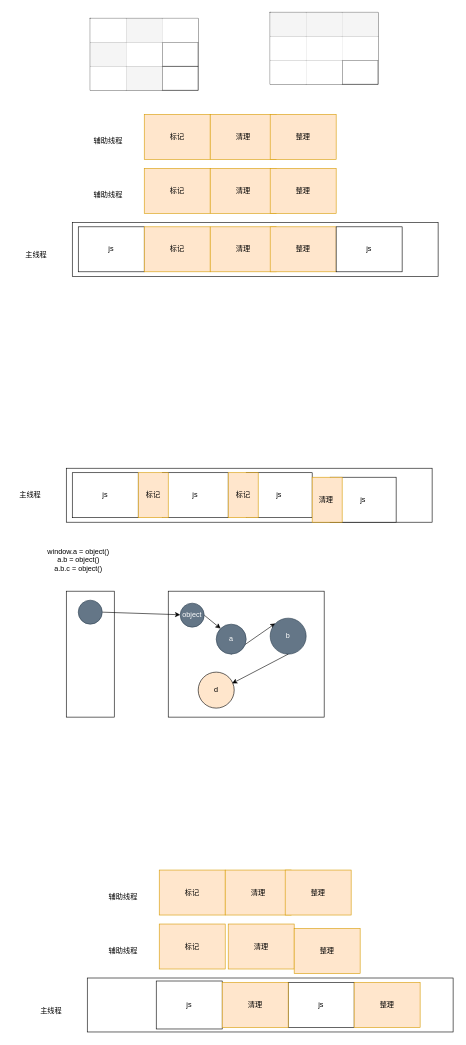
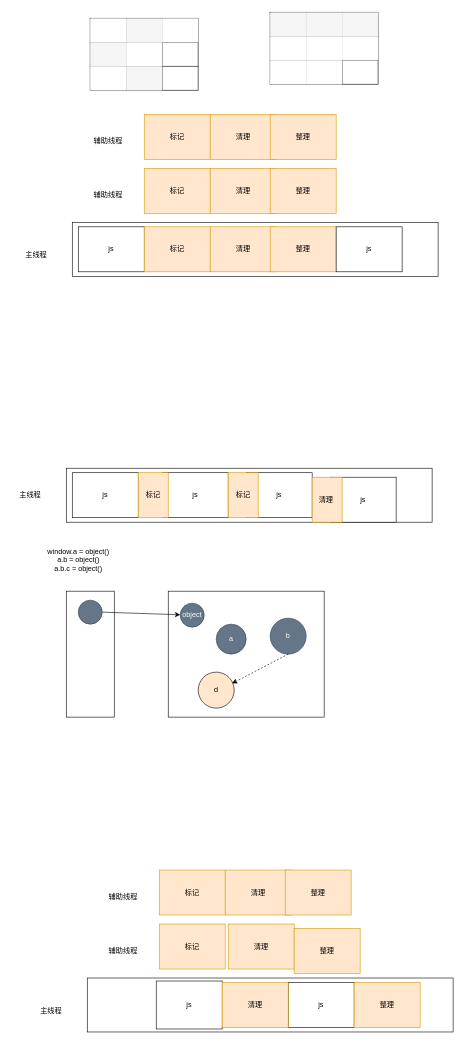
  <mxCell id="0" />
  <mxCell id="1" parent="0" />
  <mxCell id="2" value="" style="rounded=0;whiteSpace=wrap;html=1;" vertex="1" parent="1"><mxGeometry x="280" y="985" width="260" height="210" as="geometry" /></mxCell>
  <mxCell id="3" value="" style="shape=table;startSize=0;container=1;collapsible=0;childLayout=tableLayout;fontSize=16;" vertex="1" parent="1"><mxGeometry x="450" y="20" width="180" height="120" as="geometry" /></mxCell>
  <mxCell id="4" value="" style="shape=tableRow;horizontal=0;startSize=0;swimlaneHead=0;swimlaneBody=0;strokeColor=inherit;top=0;left=0;bottom=0;right=0;collapsible=0;dropTarget=0;fillColor=none;points=[[0,0.5],[1,0.5]];portConstraint=eastwest;fontSize=16;" vertex="1" parent="3"><mxGeometry width="180" height="40" as="geometry" /></mxCell>
  <mxCell id="5" value="" style="shape=partialRectangle;html=1;whiteSpace=wrap;connectable=0;overflow=hidden;top=0;left=0;bottom=0;right=0;pointerEvents=1;fontSize=16;fillColor=#f5f5f5;fontColor=#333333;strokeColor=#666666;" vertex="1" parent="4"><mxGeometry width="60" height="40" as="geometry"><mxRectangle width="60" height="40" as="alternateBounds" /></mxGeometry></mxCell>
  <mxCell id="6" value="" style="shape=partialRectangle;html=1;whiteSpace=wrap;connectable=0;overflow=hidden;top=0;left=0;bottom=0;right=0;pointerEvents=1;fontSize=16;fillColor=#f5f5f5;fontColor=#333333;strokeColor=#666666;" vertex="1" parent="4"><mxGeometry x="60" width="60" height="40" as="geometry"><mxRectangle width="60" height="40" as="alternateBounds" /></mxGeometry></mxCell>
  <mxCell id="7" value="" style="shape=partialRectangle;html=1;whiteSpace=wrap;connectable=0;strokeColor=#666666;overflow=hidden;fillColor=#f5f5f5;top=0;left=0;bottom=0;right=0;pointerEvents=1;fontSize=16;fontColor=#333333;" vertex="1" parent="4"><mxGeometry x="120" width="60" height="40" as="geometry"><mxRectangle width="60" height="40" as="alternateBounds" /></mxGeometry></mxCell>
  <mxCell id="8" value="" style="shape=tableRow;horizontal=0;startSize=0;swimlaneHead=0;swimlaneBody=0;strokeColor=inherit;top=0;left=0;bottom=0;right=0;collapsible=0;dropTarget=0;fillColor=none;points=[[0,0.5],[1,0.5]];portConstraint=eastwest;fontSize=16;" vertex="1" parent="3"><mxGeometry y="40" width="180" height="40" as="geometry" /></mxCell>
  <mxCell id="9" value="" style="shape=partialRectangle;html=1;whiteSpace=wrap;connectable=0;overflow=hidden;top=0;left=0;bottom=0;right=0;pointerEvents=1;fontSize=16;" vertex="1" parent="8"><mxGeometry width="60" height="40" as="geometry"><mxRectangle width="60" height="40" as="alternateBounds" /></mxGeometry></mxCell>
  <mxCell id="10" value="" style="shape=partialRectangle;html=1;whiteSpace=wrap;connectable=0;overflow=hidden;top=0;left=0;bottom=0;right=0;pointerEvents=1;fontSize=16;" vertex="1" parent="8"><mxGeometry x="60" width="60" height="40" as="geometry"><mxRectangle width="60" height="40" as="alternateBounds" /></mxGeometry></mxCell>
  <mxCell id="11" value="" style="shape=partialRectangle;html=1;whiteSpace=wrap;connectable=0;overflow=hidden;top=0;left=0;bottom=0;right=0;pointerEvents=1;fontSize=16;" vertex="1" parent="8"><mxGeometry x="120" width="60" height="40" as="geometry"><mxRectangle width="60" height="40" as="alternateBounds" /></mxGeometry></mxCell>
  <mxCell id="12" value="" style="shape=tableRow;horizontal=0;startSize=0;swimlaneHead=0;swimlaneBody=0;strokeColor=inherit;top=0;left=0;bottom=0;right=0;collapsible=0;dropTarget=0;fillColor=none;points=[[0,0.5],[1,0.5]];portConstraint=eastwest;fontSize=16;" vertex="1" parent="3"><mxGeometry y="80" width="180" height="40" as="geometry" /></mxCell>
  <mxCell id="13" value="" style="shape=partialRectangle;html=1;whiteSpace=wrap;connectable=0;overflow=hidden;top=0;left=0;bottom=0;right=0;pointerEvents=1;fontSize=16;" vertex="1" parent="12"><mxGeometry width="60" height="40" as="geometry"><mxRectangle width="60" height="40" as="alternateBounds" /></mxGeometry></mxCell>
  <mxCell id="14" value="" style="shape=partialRectangle;html=1;whiteSpace=wrap;connectable=0;overflow=hidden;top=0;left=0;bottom=0;right=0;pointerEvents=1;fontSize=16;" vertex="1" parent="12"><mxGeometry x="60" width="60" height="40" as="geometry"><mxRectangle width="60" height="40" as="alternateBounds" /></mxGeometry></mxCell>
  <mxCell id="15" value="" style="shape=partialRectangle;html=1;whiteSpace=wrap;connectable=0;strokeColor=inherit;overflow=hidden;fillColor=none;top=0;left=0;bottom=0;right=0;pointerEvents=1;fontSize=16;" vertex="1" parent="12"><mxGeometry x="120" width="60" height="40" as="geometry"><mxRectangle width="60" height="40" as="alternateBounds" /></mxGeometry></mxCell>
  <mxCell id="16" value="" style="shape=table;startSize=0;container=1;collapsible=0;childLayout=tableLayout;fontSize=16;" vertex="1" parent="1"><mxGeometry x="150" y="30" width="180" height="120" as="geometry" /></mxCell>
  <mxCell id="17" value="" style="shape=tableRow;horizontal=0;startSize=0;swimlaneHead=0;swimlaneBody=0;strokeColor=inherit;top=0;left=0;bottom=0;right=0;collapsible=0;dropTarget=0;fillColor=none;points=[[0,0.5],[1,0.5]];portConstraint=eastwest;fontSize=16;" vertex="1" parent="16"><mxGeometry width="180" height="40" as="geometry" /></mxCell>
  <mxCell id="18" value="" style="shape=partialRectangle;html=1;whiteSpace=wrap;connectable=0;overflow=hidden;top=0;left=0;bottom=0;right=0;pointerEvents=1;fontSize=16;" vertex="1" parent="17"><mxGeometry width="60" height="40" as="geometry"><mxRectangle width="60" height="40" as="alternateBounds" /></mxGeometry></mxCell>
  <mxCell id="19" value="" style="shape=partialRectangle;html=1;whiteSpace=wrap;connectable=0;overflow=hidden;top=0;left=0;bottom=0;right=0;pointerEvents=1;fontSize=16;fillColor=#f5f5f5;fontColor=#333333;strokeColor=#666666;" vertex="1" parent="17"><mxGeometry x="60" width="60" height="40" as="geometry"><mxRectangle width="60" height="40" as="alternateBounds" /></mxGeometry></mxCell>
  <mxCell id="20" value="" style="shape=partialRectangle;html=1;whiteSpace=wrap;connectable=0;overflow=hidden;top=0;left=0;bottom=0;right=0;pointerEvents=1;fontSize=16;" vertex="1" parent="17"><mxGeometry x="120" width="60" height="40" as="geometry"><mxRectangle width="60" height="40" as="alternateBounds" /></mxGeometry></mxCell>
  <mxCell id="21" value="" style="shape=tableRow;horizontal=0;startSize=0;swimlaneHead=0;swimlaneBody=0;strokeColor=inherit;top=0;left=0;bottom=0;right=0;collapsible=0;dropTarget=0;fillColor=none;points=[[0,0.5],[1,0.5]];portConstraint=eastwest;fontSize=16;" vertex="1" parent="16"><mxGeometry y="40" width="180" height="40" as="geometry" /></mxCell>
  <mxCell id="22" value="" style="shape=partialRectangle;html=1;whiteSpace=wrap;connectable=0;overflow=hidden;top=0;left=0;bottom=0;right=0;pointerEvents=1;fontSize=16;fillColor=#f5f5f5;fontColor=#333333;strokeColor=#666666;" vertex="1" parent="21"><mxGeometry width="60" height="40" as="geometry"><mxRectangle width="60" height="40" as="alternateBounds" /></mxGeometry></mxCell>
  <mxCell id="23" value="" style="shape=partialRectangle;html=1;whiteSpace=wrap;connectable=0;overflow=hidden;top=0;left=0;bottom=0;right=0;pointerEvents=1;fontSize=16;" vertex="1" parent="21"><mxGeometry x="60" width="60" height="40" as="geometry"><mxRectangle width="60" height="40" as="alternateBounds" /></mxGeometry></mxCell>
  <mxCell id="24" value="" style="shape=partialRectangle;html=1;whiteSpace=wrap;connectable=0;strokeColor=inherit;overflow=hidden;fillColor=none;top=0;left=0;bottom=0;right=0;pointerEvents=1;fontSize=16;" vertex="1" parent="21"><mxGeometry x="120" width="60" height="40" as="geometry"><mxRectangle width="60" height="40" as="alternateBounds" /></mxGeometry></mxCell>
  <mxCell id="25" value="" style="shape=tableRow;horizontal=0;startSize=0;swimlaneHead=0;swimlaneBody=0;strokeColor=inherit;top=0;left=0;bottom=0;right=0;collapsible=0;dropTarget=0;fillColor=none;points=[[0,0.5],[1,0.5]];portConstraint=eastwest;fontSize=16;" vertex="1" parent="16"><mxGeometry y="80" width="180" height="40" as="geometry" /></mxCell>
  <mxCell id="26" value="" style="shape=partialRectangle;html=1;whiteSpace=wrap;connectable=0;overflow=hidden;top=0;left=0;bottom=0;right=0;pointerEvents=1;fontSize=16;" vertex="1" parent="25"><mxGeometry width="60" height="40" as="geometry"><mxRectangle width="60" height="40" as="alternateBounds" /></mxGeometry></mxCell>
  <mxCell id="27" value="" style="shape=partialRectangle;html=1;whiteSpace=wrap;connectable=0;strokeColor=#666666;overflow=hidden;fillColor=#f5f5f5;top=0;left=0;bottom=0;right=0;pointerEvents=1;fontSize=16;fontColor=#333333;" vertex="1" parent="25"><mxGeometry x="60" width="60" height="40" as="geometry"><mxRectangle width="60" height="40" as="alternateBounds" /></mxGeometry></mxCell>
  <mxCell id="28" value="" style="shape=partialRectangle;html=1;whiteSpace=wrap;connectable=0;strokeColor=inherit;overflow=hidden;fillColor=none;top=0;left=0;bottom=0;right=0;pointerEvents=1;fontSize=16;" vertex="1" parent="25"><mxGeometry x="120" width="60" height="40" as="geometry"><mxRectangle width="60" height="40" as="alternateBounds" /></mxGeometry></mxCell>
  <mxCell id="29" value="" style="rounded=0;whiteSpace=wrap;html=1;" vertex="1" parent="1"><mxGeometry x="120" y="370" width="610" height="90" as="geometry" /></mxCell>
  <mxCell id="30" value="js" style="rounded=0;whiteSpace=wrap;html=1;" vertex="1" parent="1"><mxGeometry x="130" y="377.5" width="110" height="75" as="geometry" /></mxCell>
  <mxCell id="31" value="标记" style="rounded=0;whiteSpace=wrap;html=1;fillColor=#ffe6cc;strokeColor=#d79b00;" vertex="1" parent="1"><mxGeometry x="240" y="377.5" width="110" height="75" as="geometry" /></mxCell>
  <mxCell id="32" value="清理" style="rounded=0;whiteSpace=wrap;html=1;fillColor=#ffe6cc;strokeColor=#d79b00;" vertex="1" parent="1"><mxGeometry x="350" y="377.5" width="110" height="75" as="geometry" /></mxCell>
  <mxCell id="33" value="整理" style="rounded=0;whiteSpace=wrap;html=1;fillColor=#ffe6cc;strokeColor=#d79b00;" vertex="1" parent="1"><mxGeometry x="450" y="377.5" width="110" height="75" as="geometry" /></mxCell>
  <mxCell id="34" value="js" style="rounded=0;whiteSpace=wrap;html=1;" vertex="1" parent="1"><mxGeometry x="560" y="377.5" width="110" height="75" as="geometry" /></mxCell>
  <mxCell id="35" value="标记" style="rounded=0;whiteSpace=wrap;html=1;fillColor=#ffe6cc;strokeColor=#d79b00;" vertex="1" parent="1"><mxGeometry x="240" y="280" width="110" height="75" as="geometry" /></mxCell>
  <mxCell id="36" value="清理" style="rounded=0;whiteSpace=wrap;html=1;fillColor=#ffe6cc;strokeColor=#d79b00;" vertex="1" parent="1"><mxGeometry x="350" y="280" width="110" height="75" as="geometry" /></mxCell>
  <mxCell id="37" value="整理" style="rounded=0;whiteSpace=wrap;html=1;fillColor=#ffe6cc;strokeColor=#d79b00;" vertex="1" parent="1"><mxGeometry x="450" y="280" width="110" height="75" as="geometry" /></mxCell>
  <mxCell id="38" value="辅助线程" style="text;html=1;align=center;verticalAlign=middle;whiteSpace=wrap;rounded=0;" vertex="1" parent="1"><mxGeometry x="150" y="310" width="60" height="30" as="geometry" /></mxCell>
  <mxCell id="39" value="标记" style="rounded=0;whiteSpace=wrap;html=1;fillColor=#ffe6cc;strokeColor=#d79b00;" vertex="1" parent="1"><mxGeometry x="240" y="190" width="110" height="75" as="geometry" /></mxCell>
  <mxCell id="40" value="清理" style="rounded=0;whiteSpace=wrap;html=1;fillColor=#ffe6cc;strokeColor=#d79b00;" vertex="1" parent="1"><mxGeometry x="350" y="190" width="110" height="75" as="geometry" /></mxCell>
  <mxCell id="41" value="整理" style="rounded=0;whiteSpace=wrap;html=1;fillColor=#ffe6cc;strokeColor=#d79b00;" vertex="1" parent="1"><mxGeometry x="450" y="190" width="110" height="75" as="geometry" /></mxCell>
  <mxCell id="42" value="辅助线程" style="text;html=1;align=center;verticalAlign=middle;whiteSpace=wrap;rounded=0;" vertex="1" parent="1"><mxGeometry x="150" y="220" width="60" height="30" as="geometry" /></mxCell>
  <mxCell id="43" value="主线程" style="text;html=1;align=center;verticalAlign=middle;whiteSpace=wrap;rounded=0;" vertex="1" parent="1"><mxGeometry x="30" y="410" width="60" height="30" as="geometry" /></mxCell>
  <mxCell id="44" value="" style="rounded=0;whiteSpace=wrap;html=1;" vertex="1" parent="1"><mxGeometry x="110" y="780" width="610" height="90" as="geometry" /></mxCell>
  <mxCell id="45" value="js" style="rounded=0;whiteSpace=wrap;html=1;" vertex="1" parent="1"><mxGeometry x="120" y="787.5" width="110" height="75" as="geometry" /></mxCell>
  <mxCell id="46" value="js" style="rounded=0;whiteSpace=wrap;html=1;" vertex="1" parent="1"><mxGeometry x="270" y="787.5" width="110" height="75" as="geometry" /></mxCell>
  <mxCell id="47" value="主线程" style="text;html=1;align=center;verticalAlign=middle;whiteSpace=wrap;rounded=0;" vertex="1" parent="1"><mxGeometry x="20" y="810" width="60" height="30" as="geometry" /></mxCell>
  <mxCell id="48" value="标记" style="rounded=0;whiteSpace=wrap;html=1;fillColor=#ffe6cc;strokeColor=#d79b00;" vertex="1" parent="1"><mxGeometry x="230" y="787.5" width="50" height="75" as="geometry" /></mxCell>
  <mxCell id="49" value="js" style="rounded=0;whiteSpace=wrap;html=1;" vertex="1" parent="1"><mxGeometry x="410" y="787.5" width="110" height="75" as="geometry" /></mxCell>
  <mxCell id="50" value="标记" style="rounded=0;whiteSpace=wrap;html=1;fillColor=#ffe6cc;strokeColor=#d79b00;" vertex="1" parent="1"><mxGeometry x="380" y="787.5" width="50" height="75" as="geometry" /></mxCell>
  <mxCell id="51" value="js" style="rounded=0;whiteSpace=wrap;html=1;" vertex="1" parent="1"><mxGeometry x="550" y="795" width="110" height="75" as="geometry" /></mxCell>
  <mxCell id="52" value="清理&amp;nbsp;" style="rounded=0;whiteSpace=wrap;html=1;fillColor=#ffe6cc;strokeColor=#d79b00;" vertex="1" parent="1"><mxGeometry x="520" y="795" width="50" height="75" as="geometry" /></mxCell>
  <mxCell id="53" value="" style="rounded=0;whiteSpace=wrap;html=1;" vertex="1" parent="1"><mxGeometry x="110" y="985" width="80" height="210" as="geometry" /></mxCell>
  <mxCell id="54" style="edgeStyle=none;html=1;exitX=1;exitY=0.5;exitDx=0;exitDy=0;" edge="1" parent="1" source="55" target="58"><mxGeometry relative="1" as="geometry" /></mxCell>
  <mxCell id="55" value="" style="ellipse;whiteSpace=wrap;html=1;aspect=fixed;fillColor=#647687;fontColor=#ffffff;strokeColor=#314354;" vertex="1" parent="1"><mxGeometry x="130" y="1000" width="40" height="40" as="geometry" /></mxCell>
  <mxCell id="56" style="edgeStyle=none;html=1;exitX=1;exitY=0.5;exitDx=0;exitDy=0;entryX=0;entryY=0.5;entryDx=0;entryDy=0;" edge="1" parent="1"><mxGeometry relative="1" as="geometry"><mxPoint x="170" y="1090" as="sourcePoint" /></mxGeometry></mxCell>
- <mxCell id="57" style="edgeStyle=none;html=1;exitX=1;exitY=0.5;exitDx=0;exitDy=0;entryX=0;entryY=0;entryDx=0;entryDy=0;" edge="1" parent="1" source="58" target="60"><mxGeometry relative="1" as="geometry" /></mxCell>
  <mxCell id="58" value="object" style="ellipse;whiteSpace=wrap;html=1;aspect=fixed;fillColor=#647687;fontColor=#ffffff;strokeColor=#314354;" vertex="1" parent="1"><mxGeometry x="300" y="1005" width="40" height="40" as="geometry" /></mxCell>
- <mxCell id="59" style="edgeStyle=none;html=1;exitX=0.5;exitY=1;exitDx=0;exitDy=0;entryX=0;entryY=0;entryDx=0;entryDy=0;" edge="1" parent="1" source="60" target="62"><mxGeometry relative="1" as="geometry" /></mxCell>
  <mxCell id="60" value="a" style="ellipse;whiteSpace=wrap;html=1;aspect=fixed;fillColor=#647687;strokeColor=#314354;fontColor=#ffffff;" vertex="1" parent="1"><mxGeometry x="360" y="1040" width="50" height="50" as="geometry" /></mxCell>
  <mxCell id="61" style="edgeStyle=none;html=1;exitX=1;exitY=0.5;exitDx=0;exitDy=0;" edge="1" parent="1"><mxGeometry relative="1" as="geometry"><mxPoint x="340" y="1149" as="sourcePoint" /></mxGeometry></mxCell>
  <mxCell id="62" value="b" style="ellipse;whiteSpace=wrap;html=1;aspect=fixed;fillColor=#647687;fontColor=#ffffff;strokeColor=#314354;" vertex="1" parent="1"><mxGeometry x="450" y="1030" width="60" height="60" as="geometry" /></mxCell>
  <mxCell id="63" value="window.a = object()&lt;br&gt;a.b = object()&lt;div&gt;a.b.c = object()&lt;/div&gt;" style="text;html=1;align=center;verticalAlign=middle;resizable=0;points=[];autosize=1;strokeColor=none;fillColor=none;" vertex="1" parent="1"><mxGeometry x="65" y="903" width="130" height="60" as="geometry" /></mxCell>
  <mxCell id="64" value="d" style="ellipse;whiteSpace=wrap;html=1;aspect=fixed;fillColor=#ffe6cc;" vertex="1" parent="1"><mxGeometry x="330" y="1120" width="60" height="60" as="geometry" /></mxCell>
- <mxCell id="65" style="edgeStyle=none;html=1;exitX=0.5;exitY=1;exitDx=0;exitDy=0;entryX=0.942;entryY=0.314;entryDx=0;entryDy=0;entryPerimeter=0;" edge="1" parent="1" source="62" target="64"><mxGeometry relative="1" as="geometry" /></mxCell>
+ <mxCell id="65" style="edgeStyle=none;html=1;exitX=0.5;exitY=1;exitDx=0;exitDy=0;entryX=0.942;entryY=0.314;entryDx=0;entryDy=0;entryPerimeter=0;dashed=1;" edge="1" parent="1" source="62" target="64"><mxGeometry relative="1" as="geometry" /></mxCell>
  <mxCell id="66" value="" style="rounded=0;whiteSpace=wrap;html=1;" vertex="1" parent="1"><mxGeometry x="145" y="1630" width="610" height="90" as="geometry" /></mxCell>
  <mxCell id="67" value="js" style="rounded=0;whiteSpace=wrap;html=1;" vertex="1" parent="1"><mxGeometry x="260" y="1635" width="110" height="80" as="geometry" /></mxCell>
  <mxCell id="68" value="js" style="rounded=0;whiteSpace=wrap;html=1;" vertex="1" parent="1"><mxGeometry x="480" y="1637.5" width="110" height="75" as="geometry" /></mxCell>
  <mxCell id="69" value="标记" style="rounded=0;whiteSpace=wrap;html=1;fillColor=#ffe6cc;strokeColor=#d79b00;" vertex="1" parent="1"><mxGeometry x="265" y="1540" width="110" height="75" as="geometry" /></mxCell>
  <mxCell id="70" value="清理" style="rounded=0;whiteSpace=wrap;html=1;fillColor=#ffe6cc;strokeColor=#d79b00;" vertex="1" parent="1"><mxGeometry x="380" y="1540" width="110" height="75" as="geometry" /></mxCell>
  <mxCell id="71" value="整理" style="rounded=0;whiteSpace=wrap;html=1;fillColor=#ffe6cc;strokeColor=#d79b00;" vertex="1" parent="1"><mxGeometry x="490" y="1547.5" width="110" height="75" as="geometry" /></mxCell>
  <mxCell id="72" value="辅助线程" style="text;html=1;align=center;verticalAlign=middle;whiteSpace=wrap;rounded=0;" vertex="1" parent="1"><mxGeometry x="175" y="1570" width="60" height="30" as="geometry" /></mxCell>
  <mxCell id="73" value="标记" style="rounded=0;whiteSpace=wrap;html=1;fillColor=#ffe6cc;strokeColor=#d79b00;" vertex="1" parent="1"><mxGeometry x="265" y="1450" width="110" height="75" as="geometry" /></mxCell>
  <mxCell id="74" value="清理" style="rounded=0;whiteSpace=wrap;html=1;fillColor=#ffe6cc;strokeColor=#d79b00;" vertex="1" parent="1"><mxGeometry x="375" y="1450" width="110" height="75" as="geometry" /></mxCell>
  <mxCell id="75" value="整理" style="rounded=0;whiteSpace=wrap;html=1;fillColor=#ffe6cc;strokeColor=#d79b00;" vertex="1" parent="1"><mxGeometry x="475" y="1450" width="110" height="75" as="geometry" /></mxCell>
  <mxCell id="76" value="辅助线程" style="text;html=1;align=center;verticalAlign=middle;whiteSpace=wrap;rounded=0;" vertex="1" parent="1"><mxGeometry x="175" y="1480" width="60" height="30" as="geometry" /></mxCell>
  <mxCell id="77" value="主线程" style="text;html=1;align=center;verticalAlign=middle;whiteSpace=wrap;rounded=0;" vertex="1" parent="1"><mxGeometry x="55" y="1670" width="60" height="30" as="geometry" /></mxCell>
  <mxCell id="78" value="清理" style="rounded=0;whiteSpace=wrap;html=1;fillColor=#ffe6cc;strokeColor=#d79b00;" vertex="1" parent="1"><mxGeometry x="370" y="1637.5" width="110" height="75" as="geometry" /></mxCell>
  <mxCell id="79" value="&lt;span style=&quot;color: rgb(0, 0, 0);&quot;&gt;整理&lt;/span&gt;" style="rounded=0;whiteSpace=wrap;html=1;fillColor=#ffe6cc;strokeColor=#d79b00;" vertex="1" parent="1"><mxGeometry x="590" y="1637.5" width="110" height="75" as="geometry" /></mxCell>
